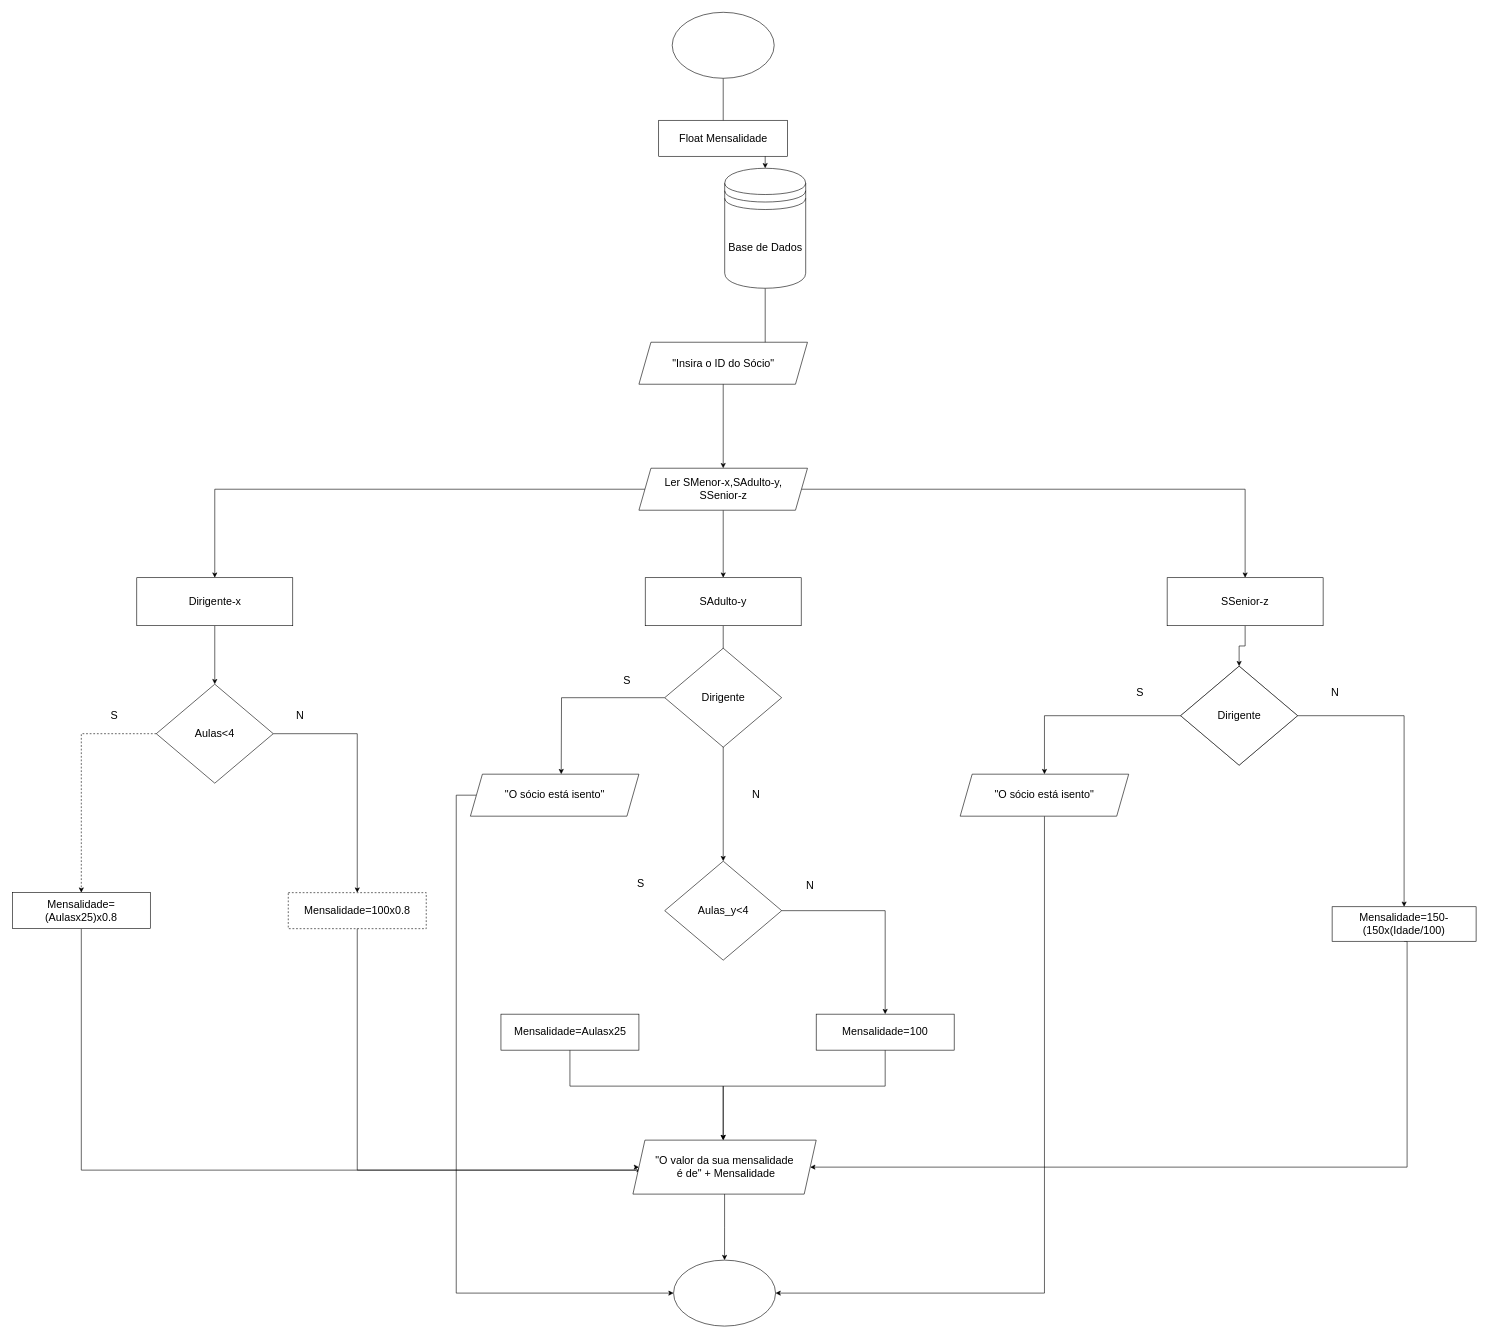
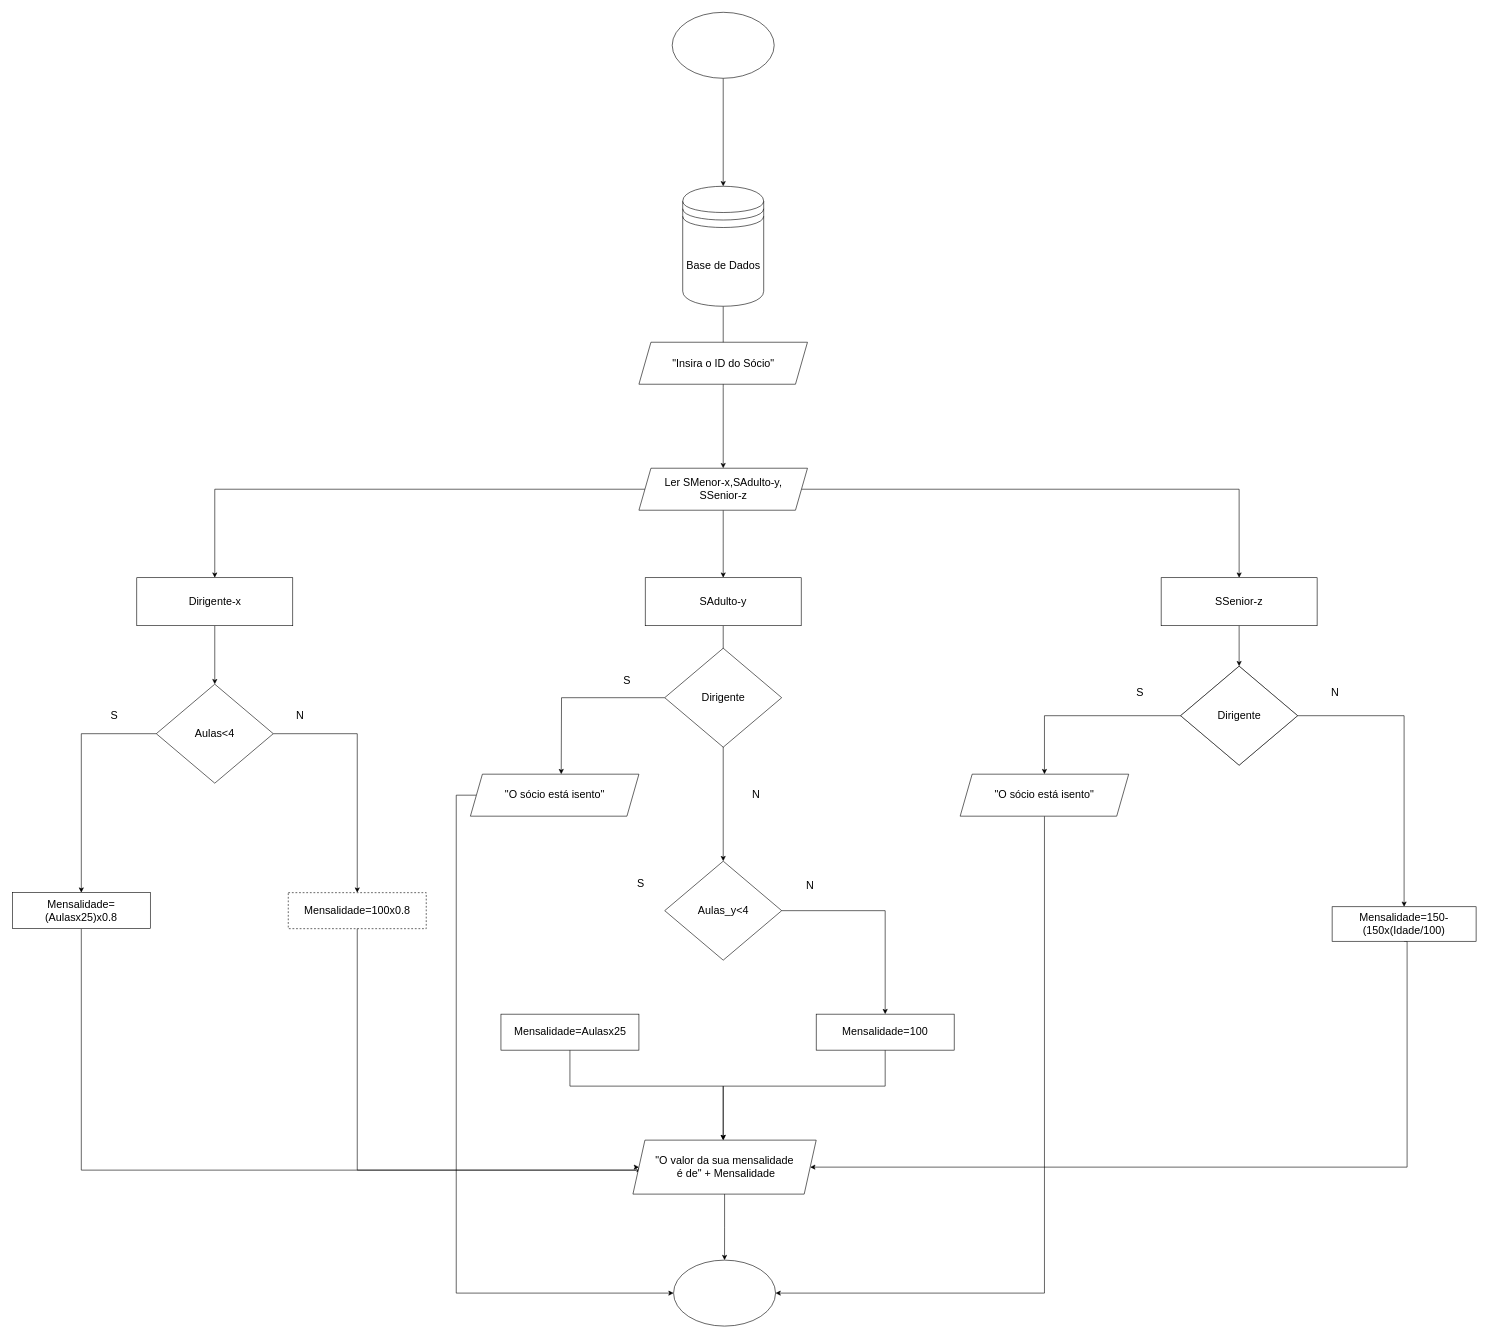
  <mxCell id="0" />
  <mxCell id="1" parent="0" />
  <mxCell id="2" value="" style="edgeStyle=orthogonalEdgeStyle;rounded=0;orthogonalLoop=1;jettySize=auto;html=1;" parent="1" source="3" target="5" edge="1"><mxGeometry relative="1" as="geometry" /></mxCell>
  <mxCell id="3" value="" style="ellipse;whiteSpace=wrap;html=1;" parent="1" vertex="1"><mxGeometry x="1120" y="20" width="170" height="110" as="geometry" /></mxCell>
  <mxCell id="4" value="" style="edgeStyle=orthogonalEdgeStyle;rounded=0;orthogonalLoop=1;jettySize=auto;html=1;" parent="1" source="5" target="9" edge="1"><mxGeometry relative="1" as="geometry" /></mxCell>
- <mxCell id="5" value="Base de Dados" style="shape=datastore;whiteSpace=wrap;html=1;fontSize=18;" parent="1" vertex="1"><mxGeometry x="1207.5" y="280" width="135" height="200" as="geometry" /></mxCell>
+ <mxCell id="5" value="Base de Dados" style="shape=datastore;whiteSpace=wrap;html=1;fontSize=18;" parent="1" vertex="1"><mxGeometry x="1137.5" y="310" width="135" height="200" as="geometry" /></mxCell>
  <mxCell id="6" style="edgeStyle=orthogonalEdgeStyle;rounded=0;orthogonalLoop=1;jettySize=auto;html=1;" parent="1" source="9" target="24" edge="1"><mxGeometry relative="1" as="geometry"><mxPoint x="1205" y="900" as="targetPoint" /></mxGeometry></mxCell>
  <mxCell id="7" style="edgeStyle=orthogonalEdgeStyle;rounded=0;orthogonalLoop=1;jettySize=auto;html=1;entryX=0.5;entryY=0;entryDx=0;entryDy=0;" parent="1" source="9" target="27" edge="1"><mxGeometry relative="1" as="geometry"><mxPoint x="357.533" y="920.028" as="targetPoint" /></mxGeometry></mxCell>
  <mxCell id="8" style="edgeStyle=orthogonalEdgeStyle;rounded=0;orthogonalLoop=1;jettySize=auto;html=1;" parent="1" source="9" target="26" edge="1"><mxGeometry relative="1" as="geometry"><mxPoint x="2067.5" y="920" as="targetPoint" /></mxGeometry></mxCell>
  <mxCell id="9" value="Ler SMenor-x,SAdulto-y,&lt;br&gt;SSenior-z" style="shape=parallelogram;perimeter=parallelogramPerimeter;whiteSpace=wrap;html=1;fixedSize=1;fontSize=18;" parent="1" vertex="1"><mxGeometry x="1064.53" y="780" width="280.94" height="70" as="geometry" /></mxCell>
  <mxCell id="10" style="edgeStyle=orthogonalEdgeStyle;rounded=0;orthogonalLoop=1;jettySize=auto;html=1;exitX=0.5;exitY=1;exitDx=0;exitDy=0;" parent="1" source="11" target="44" edge="1"><mxGeometry relative="1" as="geometry"><Array as="points"><mxPoint x="2345" y="1945" /></Array></mxGeometry></mxCell>
  <mxCell id="11" value="Mensalidade=150-(150x(Idade/100)" style="whiteSpace=wrap;html=1;fontSize=18;" parent="1" vertex="1"><mxGeometry x="2220" y="1511" width="240" height="57.5" as="geometry" /></mxCell>
  <mxCell id="12" style="edgeStyle=orthogonalEdgeStyle;rounded=0;orthogonalLoop=1;jettySize=auto;html=1;" parent="1" source="13" target="44" edge="1"><mxGeometry relative="1" as="geometry"><Array as="points"><mxPoint x="950" y="1810" /><mxPoint x="1205" y="1810" /></Array></mxGeometry></mxCell>
  <mxCell id="13" value="Mensalidade=Aulasx25" style="whiteSpace=wrap;html=1;fontSize=18;" parent="1" vertex="1"><mxGeometry x="834.53" y="1690" width="230" height="60" as="geometry" /></mxCell>
  <mxCell id="14" style="edgeStyle=orthogonalEdgeStyle;rounded=0;orthogonalLoop=1;jettySize=auto;html=1;entryX=0.5;entryY=0;entryDx=0;entryDy=0;" parent="1" source="15" target="17" edge="1"><mxGeometry relative="1" as="geometry" /></mxCell>
  <mxCell id="15" value="Aulas_y&amp;lt;4" style="rhombus;whiteSpace=wrap;html=1;fontSize=18;" parent="1" vertex="1"><mxGeometry x="1107.5" y="1435" width="195" height="165" as="geometry" /></mxCell>
  <mxCell id="16" style="edgeStyle=orthogonalEdgeStyle;rounded=0;orthogonalLoop=1;jettySize=auto;html=1;" parent="1" source="17" target="44" edge="1"><mxGeometry relative="1" as="geometry"><Array as="points"><mxPoint x="1475" y="1810" /><mxPoint x="1205" y="1810" /></Array></mxGeometry></mxCell>
  <mxCell id="17" value="Mensalidade=100" style="whiteSpace=wrap;html=1;fontSize=18;" parent="1" vertex="1"><mxGeometry x="1360" y="1690" width="230" height="60" as="geometry" /></mxCell>
  <mxCell id="18" value="" style="edgeStyle=orthogonalEdgeStyle;rounded=0;orthogonalLoop=1;jettySize=auto;html=1;exitX=0.5;exitY=1;exitDx=0;exitDy=0;" parent="1" source="24" target="15" edge="1"><mxGeometry relative="1" as="geometry"><mxPoint x="1205" y="1065" as="sourcePoint" /></mxGeometry></mxCell>
  <mxCell id="19" value="" style="edgeStyle=orthogonalEdgeStyle;rounded=0;orthogonalLoop=1;jettySize=auto;html=1;" parent="1" source="27" target="22" edge="1"><mxGeometry relative="1" as="geometry"><mxPoint x="357.5" y="1085" as="sourcePoint" /></mxGeometry></mxCell>
  <mxCell id="20" style="edgeStyle=orthogonalEdgeStyle;rounded=0;orthogonalLoop=1;jettySize=auto;html=1;entryX=0.5;entryY=0;entryDx=0;entryDy=0;" parent="1" source="22" target="35" edge="1"><mxGeometry relative="1" as="geometry"><mxPoint x="595" y="1410" as="targetPoint" /></mxGeometry></mxCell>
- <mxCell id="21" style="edgeStyle=orthogonalEdgeStyle;rounded=0;orthogonalLoop=1;jettySize=auto;html=1;entryX=0.5;entryY=0;entryDx=0;entryDy=0;dashed=1;" parent="1" source="22" target="34" edge="1"><mxGeometry relative="1" as="geometry"><mxPoint x="135" y="1410" as="targetPoint" /><Array as="points"><mxPoint x="135" y="1223" /></Array></mxGeometry></mxCell>
+ <mxCell id="21" style="edgeStyle=orthogonalEdgeStyle;rounded=0;orthogonalLoop=1;jettySize=auto;html=1;entryX=0.5;entryY=0;entryDx=0;entryDy=0;" parent="1" source="22" target="34" edge="1"><mxGeometry relative="1" as="geometry"><mxPoint x="135" y="1410" as="targetPoint" /><Array as="points"><mxPoint x="135" y="1223" /></Array></mxGeometry></mxCell>
  <mxCell id="22" value="Aulas&amp;lt;4" style="rhombus;whiteSpace=wrap;html=1;fontSize=18;" parent="1" vertex="1"><mxGeometry x="260" y="1140" width="195" height="165" as="geometry" /></mxCell>
  <mxCell id="23" style="edgeStyle=orthogonalEdgeStyle;rounded=0;orthogonalLoop=1;jettySize=auto;html=1;entryX=0;entryY=0.5;entryDx=0;entryDy=0;exitX=0.5;exitY=1;exitDx=0;exitDy=0;" parent="1" source="34" target="44" edge="1"><mxGeometry relative="1" as="geometry"><mxPoint x="1060" y="2190" as="targetPoint" /><mxPoint x="135" y="1650" as="sourcePoint" /><Array as="points"><mxPoint x="135" y="1950" /><mxPoint x="1060" y="1950" /><mxPoint x="1060" y="1945" /></Array></mxGeometry></mxCell>
  <mxCell id="24" value="&lt;span style=&quot;font-size: 18px&quot;&gt;SAdulto-y&lt;/span&gt;" style="rounded=0;whiteSpace=wrap;html=1;" parent="1" vertex="1"><mxGeometry x="1075" y="962.5" width="260" height="80" as="geometry" /></mxCell>
  <mxCell id="25" value="" style="edgeStyle=orthogonalEdgeStyle;rounded=0;orthogonalLoop=1;jettySize=auto;html=1;" parent="1" source="26" target="29" edge="1"><mxGeometry relative="1" as="geometry" /></mxCell>
- <mxCell id="26" value="&lt;span style=&quot;font-size: 18px&quot;&gt;SSenior-z&lt;/span&gt;" style="rounded=0;whiteSpace=wrap;html=1;" parent="1" vertex="1"><mxGeometry x="1945" y="962.5" width="260" height="80" as="geometry" /></mxCell>
+ <mxCell id="26" value="&lt;span style=&quot;font-size: 18px&quot;&gt;SSenior-z&lt;/span&gt;" style="rounded=0;whiteSpace=wrap;html=1;" parent="1" vertex="1"><mxGeometry x="1935" y="962.5" width="260" height="80" as="geometry" /></mxCell>
  <mxCell id="27" value="&lt;span style=&quot;font-size: 18px&quot;&gt;Dirigente-x&lt;/span&gt;" style="rounded=0;whiteSpace=wrap;html=1;" parent="1" vertex="1"><mxGeometry x="227.5" y="962.5" width="260" height="80" as="geometry" /></mxCell>
  <mxCell id="28" style="edgeStyle=orthogonalEdgeStyle;rounded=0;orthogonalLoop=1;jettySize=auto;html=1;entryX=0.5;entryY=0;entryDx=0;entryDy=0;" parent="1" source="29" target="11" edge="1"><mxGeometry relative="1" as="geometry" /></mxCell>
  <mxCell id="29" value="Dirigente" style="rhombus;whiteSpace=wrap;html=1;fontSize=18;" parent="1" vertex="1"><mxGeometry x="1967.5" y="1110" width="195" height="165" as="geometry" /></mxCell>
  <mxCell id="30" style="edgeStyle=orthogonalEdgeStyle;rounded=0;orthogonalLoop=1;jettySize=auto;html=1;" parent="1" source="31" target="38" edge="1"><mxGeometry relative="1" as="geometry" /></mxCell>
  <mxCell id="31" value="Dirigente" style="rhombus;whiteSpace=wrap;html=1;fontSize=18;" parent="1" vertex="1"><mxGeometry x="1967.5" y="1110" width="195" height="165" as="geometry" /></mxCell>
  <mxCell id="32" style="edgeStyle=orthogonalEdgeStyle;rounded=0;orthogonalLoop=1;jettySize=auto;html=1;entryX=0.5;entryY=0;entryDx=0;entryDy=0;" parent="1" source="33" edge="1"><mxGeometry relative="1" as="geometry"><mxPoint x="935" y="1290" as="targetPoint" /></mxGeometry></mxCell>
  <mxCell id="33" value="Dirigente" style="rhombus;whiteSpace=wrap;html=1;fontSize=18;" parent="1" vertex="1"><mxGeometry x="1107.5" y="1080" width="195" height="165" as="geometry" /></mxCell>
  <mxCell id="34" value="Mensalidade=(Aulasx25)x0.8" style="whiteSpace=wrap;html=1;fontSize=18;" parent="1" vertex="1"><mxGeometry x="20" y="1487.5" width="230" height="60" as="geometry" /></mxCell>
  <mxCell id="35" value="Mensalidade=100x0.8" style="whiteSpace=wrap;html=1;fontSize=18;dashed=1;" parent="1" vertex="1"><mxGeometry x="480" y="1487.5" width="230" height="60" as="geometry" /></mxCell>
  <mxCell id="36" style="edgeStyle=orthogonalEdgeStyle;rounded=0;orthogonalLoop=1;jettySize=auto;html=1;entryX=0;entryY=0.5;entryDx=0;entryDy=0;exitX=0.5;exitY=1;exitDx=0;exitDy=0;" parent="1" source="35" target="44" edge="1"><mxGeometry relative="1" as="geometry"><mxPoint x="595" y="1650" as="sourcePoint" /><Array as="points"><mxPoint x="595" y="1950" /><mxPoint x="1065" y="1950" /></Array></mxGeometry></mxCell>
  <mxCell id="37" style="edgeStyle=orthogonalEdgeStyle;rounded=0;orthogonalLoop=1;jettySize=auto;html=1;entryX=1;entryY=0.5;entryDx=0;entryDy=0;" parent="1" source="38" target="45" edge="1"><mxGeometry relative="1" as="geometry"><Array as="points"><mxPoint x="1740" y="2155" /></Array></mxGeometry></mxCell>
  <mxCell id="38" value="&quot;O sócio está isento&quot;" style="shape=parallelogram;perimeter=parallelogramPerimeter;whiteSpace=wrap;html=1;fixedSize=1;fontSize=18;" parent="1" vertex="1"><mxGeometry x="1600" y="1290" width="280.94" height="70" as="geometry" /></mxCell>
  <mxCell id="39" style="edgeStyle=orthogonalEdgeStyle;rounded=0;orthogonalLoop=1;jettySize=auto;html=1;entryX=0;entryY=0.5;entryDx=0;entryDy=0;" parent="1" source="40" target="45" edge="1"><mxGeometry relative="1" as="geometry"><Array as="points"><mxPoint x="760" y="1325" /><mxPoint x="760" y="2155" /></Array></mxGeometry></mxCell>
  <mxCell id="40" value="&quot;O sócio está isento&quot;" style="shape=parallelogram;perimeter=parallelogramPerimeter;whiteSpace=wrap;html=1;fixedSize=1;fontSize=18;" parent="1" vertex="1"><mxGeometry x="783.59" y="1290" width="280.94" height="70" as="geometry" /></mxCell>
- <mxCell id="41" value="&lt;span style=&quot;font-size: 18px&quot;&gt;Float Mensalidade&lt;/span&gt;" style="rounded=0;whiteSpace=wrap;html=1;" parent="1" vertex="1"><mxGeometry x="1097.5" y="200" width="215" height="60" as="geometry" /></mxCell>
  <mxCell id="42" value="&quot;Insira o ID do Sócio&quot;" style="shape=parallelogram;perimeter=parallelogramPerimeter;whiteSpace=wrap;html=1;fixedSize=1;fontSize=18;" parent="1" vertex="1"><mxGeometry x="1064.53" y="570" width="280.94" height="70" as="geometry" /></mxCell>
  <mxCell id="43" style="edgeStyle=orthogonalEdgeStyle;rounded=0;orthogonalLoop=1;jettySize=auto;html=1;entryX=0.5;entryY=0;entryDx=0;entryDy=0;" parent="1" source="44" target="45" edge="1"><mxGeometry relative="1" as="geometry" /></mxCell>
  <mxCell id="44" value="&quot;O valor da sua mensalidade&lt;br&gt;&amp;nbsp;é de&quot; + Mensalidade" style="shape=parallelogram;perimeter=parallelogramPerimeter;whiteSpace=wrap;html=1;fixedSize=1;fontSize=18;" parent="1" vertex="1"><mxGeometry x="1054.53" y="1900" width="305.47" height="90" as="geometry" /></mxCell>
  <mxCell id="45" value="" style="ellipse;whiteSpace=wrap;html=1;" parent="1" vertex="1"><mxGeometry x="1122.26" y="2100" width="170" height="110" as="geometry" /></mxCell>
  <mxCell id="46" value="&lt;font style=&quot;font-size: 18px&quot;&gt;S&lt;/font&gt;" style="text;html=1;strokeColor=none;fillColor=none;align=center;verticalAlign=middle;whiteSpace=wrap;rounded=0;" parent="1" vertex="1"><mxGeometry x="1015" y="1120" width="60" height="30" as="geometry" /></mxCell>
  <mxCell id="47" value="&lt;font style=&quot;font-size: 18px&quot;&gt;N&lt;/font&gt;" style="text;html=1;strokeColor=none;fillColor=none;align=center;verticalAlign=middle;whiteSpace=wrap;rounded=0;" parent="1" vertex="1"><mxGeometry x="1230" y="1310" width="60" height="30" as="geometry" /></mxCell>
  <mxCell id="48" value="&lt;font style=&quot;font-size: 18px&quot;&gt;S&lt;/font&gt;" style="text;html=1;strokeColor=none;fillColor=none;align=center;verticalAlign=middle;whiteSpace=wrap;rounded=0;" parent="1" vertex="1"><mxGeometry x="160" y="1177.5" width="60" height="30" as="geometry" /></mxCell>
  <mxCell id="49" value="&lt;font style=&quot;font-size: 18px&quot;&gt;N&lt;/font&gt;" style="text;html=1;strokeColor=none;fillColor=none;align=center;verticalAlign=middle;whiteSpace=wrap;rounded=0;" parent="1" vertex="1"><mxGeometry x="470" y="1177.5" width="60" height="30" as="geometry" /></mxCell>
  <mxCell id="50" value="&lt;font style=&quot;font-size: 18px&quot;&gt;S&lt;/font&gt;" style="text;html=1;strokeColor=none;fillColor=none;align=center;verticalAlign=middle;whiteSpace=wrap;rounded=0;" parent="1" vertex="1"><mxGeometry x="1870" y="1140" width="60" height="30" as="geometry" /></mxCell>
  <mxCell id="51" value="&lt;font style=&quot;font-size: 18px&quot;&gt;N&lt;/font&gt;" style="text;html=1;strokeColor=none;fillColor=none;align=center;verticalAlign=middle;whiteSpace=wrap;rounded=0;" parent="1" vertex="1"><mxGeometry x="2195" y="1140" width="60" height="30" as="geometry" /></mxCell>
  <mxCell id="52" value="&lt;font style=&quot;font-size: 18px&quot;&gt;S&lt;/font&gt;" style="text;html=1;strokeColor=none;fillColor=none;align=center;verticalAlign=middle;whiteSpace=wrap;rounded=0;" parent="1" vertex="1"><mxGeometry x="1037.5" y="1457.5" width="60" height="30" as="geometry" /></mxCell>
  <mxCell id="53" value="&lt;font style=&quot;font-size: 18px&quot;&gt;N&lt;/font&gt;" style="text;html=1;strokeColor=none;fillColor=none;align=center;verticalAlign=middle;whiteSpace=wrap;rounded=0;" parent="1" vertex="1"><mxGeometry x="1320" y="1461" width="60" height="30" as="geometry" /></mxCell>
